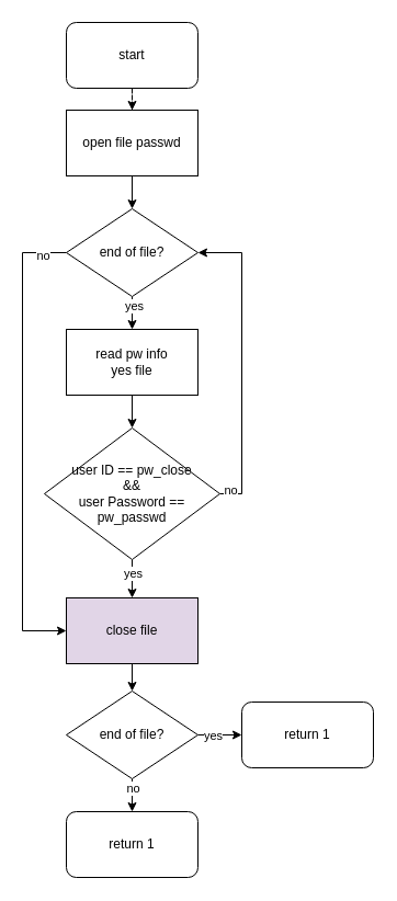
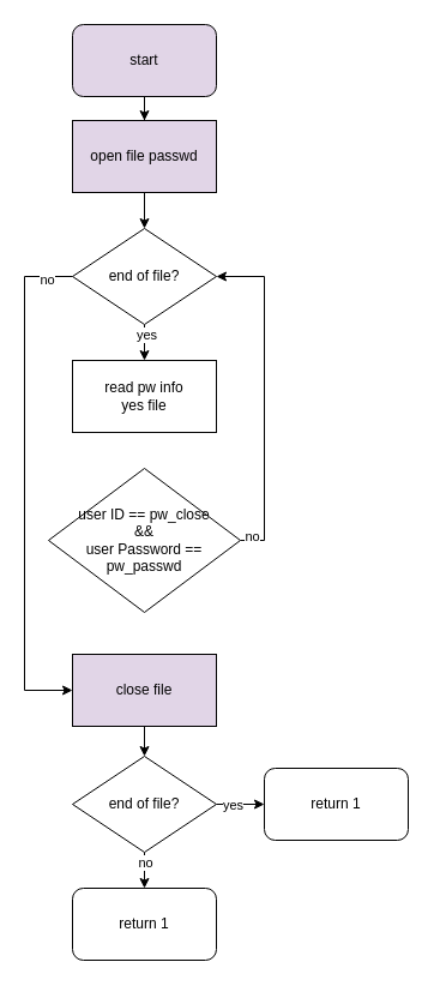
  <mxCell id="0" />
  <mxCell id="1" parent="0" />
- <mxCell id="2" style="edgeStyle=orthogonalEdgeStyle;rounded=0;orthogonalLoop=1;jettySize=auto;html=1;entryX=0.5;entryY=0;entryDx=0;entryDy=0;dashed=1;" edge="1" parent="1" source="3" target="5"><mxGeometry relative="1" as="geometry" /></mxCell>
- <mxCell id="3" value="start" style="rounded=1;whiteSpace=wrap;html=1;" vertex="1" parent="1"><mxGeometry x="60" y="20" width="120" height="60" as="geometry" /></mxCell>
+ <mxCell id="2" style="edgeStyle=orthogonalEdgeStyle;rounded=0;orthogonalLoop=1;jettySize=auto;html=1;entryX=0.5;entryY=0;entryDx=0;entryDy=0;" edge="1" parent="1" source="3" target="5"><mxGeometry relative="1" as="geometry" /></mxCell>
+ <mxCell id="3" value="start" style="rounded=1;whiteSpace=wrap;html=1;fillColor=#e1d5e7;" vertex="1" parent="1"><mxGeometry x="60" y="20" width="120" height="60" as="geometry" /></mxCell>
  <mxCell id="4" value="" style="edgeStyle=orthogonalEdgeStyle;rounded=0;orthogonalLoop=1;jettySize=auto;html=1;" edge="1" parent="1" source="5" target="10"><mxGeometry relative="1" as="geometry" /></mxCell>
- <mxCell id="5" value="open file passwd" style="rounded=0;whiteSpace=wrap;html=1;" vertex="1" parent="1"><mxGeometry x="60" y="100" width="120" height="60" as="geometry" /></mxCell>
+ <mxCell id="5" value="open file passwd" style="rounded=0;whiteSpace=wrap;html=1;fillColor=#e1d5e7;" vertex="1" parent="1"><mxGeometry x="60" y="100" width="120" height="60" as="geometry" /></mxCell>
  <mxCell id="6" value="" style="edgeStyle=orthogonalEdgeStyle;rounded=0;orthogonalLoop=1;jettySize=auto;html=1;" edge="1" parent="1" source="10" target="12"><mxGeometry relative="1" as="geometry" /></mxCell>
  <mxCell id="7" value="yes" style="edgeLabel;html=1;align=center;verticalAlign=middle;resizable=0;points=[];" vertex="1" connectable="0" parent="6"><mxGeometry x="-0.68" y="1" relative="1" as="geometry"><mxPoint as="offset" /></mxGeometry></mxCell>
  <mxCell id="8" style="edgeStyle=orthogonalEdgeStyle;rounded=0;orthogonalLoop=1;jettySize=auto;html=1;entryX=0;entryY=0.5;entryDx=0;entryDy=0;" edge="1" parent="1" source="10" target="19"><mxGeometry relative="1" as="geometry"><Array as="points"><mxPoint x="20" y="230" /><mxPoint x="20" y="575" /></Array></mxGeometry></mxCell>
  <mxCell id="9" value="no" style="edgeLabel;html=1;align=center;verticalAlign=middle;resizable=0;points=[];" vertex="1" connectable="0" parent="8"><mxGeometry x="-0.896" y="2" relative="1" as="geometry"><mxPoint as="offset" /></mxGeometry></mxCell>
  <mxCell id="10" value="end of file?" style="rhombus;whiteSpace=wrap;html=1;" vertex="1" parent="1"><mxGeometry x="60" y="190" width="120" height="80" as="geometry" /></mxCell>
- <mxCell id="11" value="" style="edgeStyle=orthogonalEdgeStyle;rounded=0;orthogonalLoop=1;jettySize=auto;html=1;" edge="1" parent="1" source="12" target="17"><mxGeometry relative="1" as="geometry" /></mxCell>
  <mxCell id="12" value="read pw info&lt;div&gt;yes file&lt;/div&gt;" style="rounded=0;whiteSpace=wrap;html=1;" vertex="1" parent="1"><mxGeometry x="60" y="300" width="120" height="60" as="geometry" /></mxCell>
- <mxCell id="13" value="" style="edgeStyle=orthogonalEdgeStyle;rounded=0;orthogonalLoop=1;jettySize=auto;html=1;" edge="1" parent="1" source="17" target="19"><mxGeometry relative="1" as="geometry" /></mxCell>
- <mxCell id="14" value="yes" style="edgeLabel;html=1;align=center;verticalAlign=middle;resizable=0;points=[];" vertex="1" connectable="0" parent="13"><mxGeometry x="-0.467" relative="1" as="geometry"><mxPoint as="offset" /></mxGeometry></mxCell>
  <mxCell id="15" style="edgeStyle=orthogonalEdgeStyle;rounded=0;orthogonalLoop=1;jettySize=auto;html=1;entryX=1;entryY=0.5;entryDx=0;entryDy=0;" edge="1" parent="1" source="17" target="10"><mxGeometry relative="1" as="geometry"><Array as="points"><mxPoint x="220" y="450" /><mxPoint x="220" y="230" /></Array></mxGeometry></mxCell>
  <mxCell id="16" value="no" style="edgeLabel;html=1;align=center;verticalAlign=middle;resizable=0;points=[];" vertex="1" connectable="0" parent="15"><mxGeometry x="-0.936" y="4" relative="1" as="geometry"><mxPoint as="offset" /></mxGeometry></mxCell>
  <mxCell id="17" value="user ID == pw_close&lt;div&gt;&amp;amp;&amp;amp;&lt;/div&gt;&lt;div&gt;user Password == pw_passwd&lt;/div&gt;" style="rhombus;whiteSpace=wrap;html=1;" vertex="1" parent="1"><mxGeometry x="40" y="390" width="160" height="120" as="geometry" /></mxCell>
  <mxCell id="18" value="" style="edgeStyle=orthogonalEdgeStyle;rounded=0;orthogonalLoop=1;jettySize=auto;html=1;" edge="1" parent="1" source="19" target="24"><mxGeometry relative="1" as="geometry" /></mxCell>
  <mxCell id="19" value="close file" style="rounded=0;whiteSpace=wrap;html=1;fillColor=#e1d5e7;" vertex="1" parent="1"><mxGeometry x="60" y="545" width="120" height="60" as="geometry" /></mxCell>
  <mxCell id="20" value="" style="edgeStyle=orthogonalEdgeStyle;rounded=0;orthogonalLoop=1;jettySize=auto;html=1;" edge="1" parent="1" source="24" target="25"><mxGeometry relative="1" as="geometry" /></mxCell>
  <mxCell id="21" value="no" style="edgeLabel;html=1;align=center;verticalAlign=middle;resizable=0;points=[];" vertex="1" connectable="0" parent="20"><mxGeometry x="-0.68" relative="1" as="geometry"><mxPoint as="offset" /></mxGeometry></mxCell>
  <mxCell id="22" value="" style="edgeStyle=orthogonalEdgeStyle;rounded=0;orthogonalLoop=1;jettySize=auto;html=1;" edge="1" parent="1" source="24" target="26"><mxGeometry relative="1" as="geometry" /></mxCell>
  <mxCell id="23" value="yes" style="edgeLabel;html=1;align=center;verticalAlign=middle;resizable=0;points=[];" vertex="1" connectable="0" parent="22"><mxGeometry x="-0.35" relative="1" as="geometry"><mxPoint as="offset" /></mxGeometry></mxCell>
  <mxCell id="24" value="end of file?" style="rhombus;whiteSpace=wrap;html=1;" vertex="1" parent="1"><mxGeometry x="60" y="630" width="120" height="80" as="geometry" /></mxCell>
  <mxCell id="25" value="return 1" style="rounded=1;whiteSpace=wrap;html=1;" vertex="1" parent="1"><mxGeometry x="60" y="740" width="120" height="60" as="geometry" /></mxCell>
  <mxCell id="26" value="return 1" style="rounded=1;whiteSpace=wrap;html=1;" vertex="1" parent="1"><mxGeometry x="220" y="640" width="120" height="60" as="geometry" /></mxCell>
